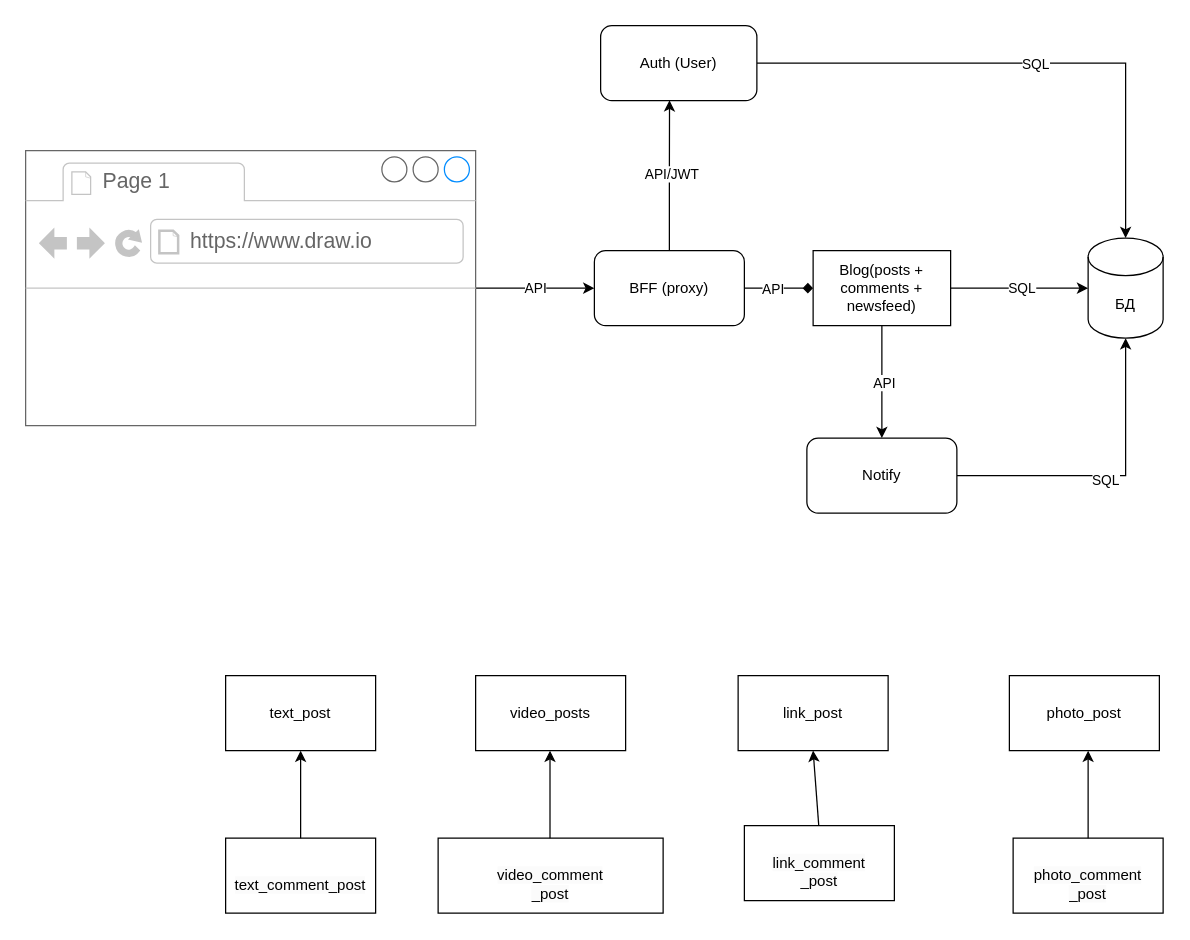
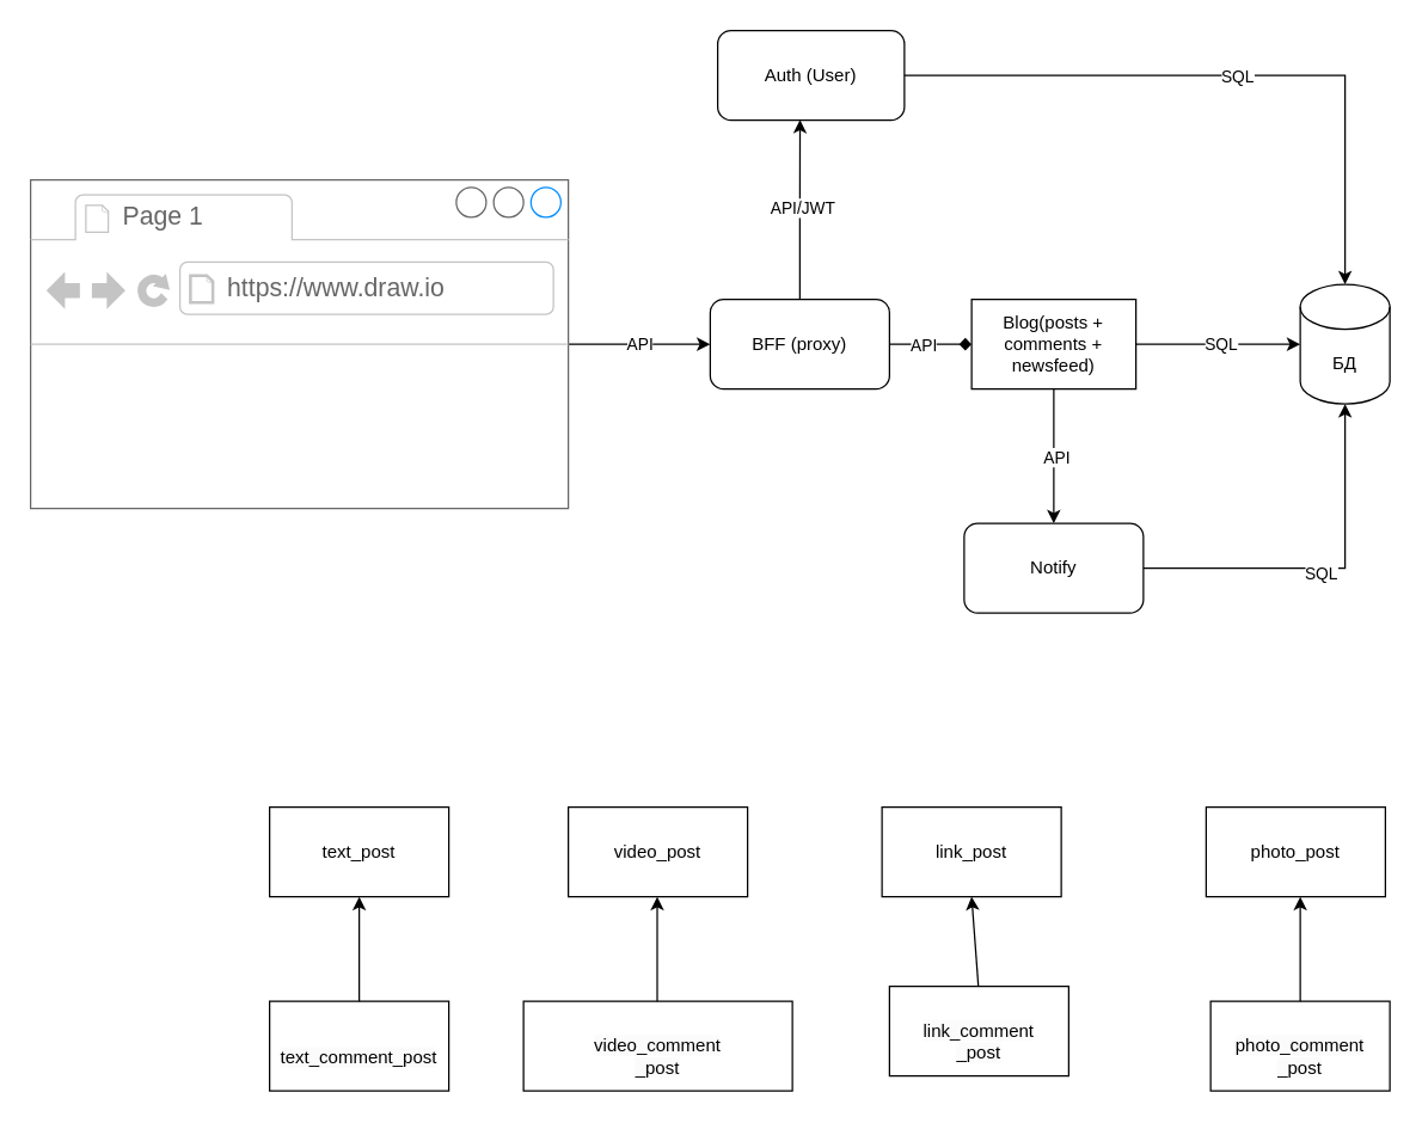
  <mxCell id="0" />
  <mxCell id="1" parent="0" />
  <mxCell id="2" style="edgeStyle=orthogonalEdgeStyle;rounded=0;orthogonalLoop=1;jettySize=auto;html=1;entryX=0.5;entryY=0;entryDx=0;entryDy=0;entryPerimeter=0;" parent="1" source="4" target="11" edge="1"><mxGeometry relative="1" as="geometry" /></mxCell>
  <mxCell id="3" value="SQL" style="edgeLabel;html=1;align=center;verticalAlign=middle;resizable=0;points=[];" parent="2" vertex="1" connectable="0"><mxGeometry x="0.021" y="1" relative="1" as="geometry"><mxPoint y="1" as="offset" /></mxGeometry></mxCell>
  <mxCell id="4" value="Auth (User)" style="rounded=1;whiteSpace=wrap;html=1;" parent="1" vertex="1"><mxGeometry x="480" y="20" width="125" height="60" as="geometry" /></mxCell>
  <mxCell id="5" value="Blog(posts + comments + newsfeed)" style="whiteSpace=wrap;html=1;rounded=0;" parent="1" vertex="1"><mxGeometry x="650" y="200" width="110" height="60" as="geometry" /></mxCell>
  <mxCell id="6" style="edgeStyle=orthogonalEdgeStyle;rounded=0;orthogonalLoop=1;jettySize=auto;html=1;entryX=0.5;entryY=1;entryDx=0;entryDy=0;entryPerimeter=0;exitX=1;exitY=0.5;exitDx=0;exitDy=0;" parent="1" source="8" target="11" edge="1"><mxGeometry relative="1" as="geometry" /></mxCell>
  <mxCell id="7" value="SQL" style="edgeLabel;html=1;align=center;verticalAlign=middle;resizable=0;points=[];" parent="6" vertex="1" connectable="0"><mxGeometry x="-0.035" y="-3" relative="1" as="geometry"><mxPoint as="offset" /></mxGeometry></mxCell>
  <mxCell id="8" value="Notify" style="rounded=1;whiteSpace=wrap;html=1;" parent="1" vertex="1"><mxGeometry x="645" y="350" width="120" height="60" as="geometry" /></mxCell>
  <mxCell id="9" value="" style="endArrow=classic;html=1;rounded=0;exitX=0.5;exitY=1;exitDx=0;exitDy=0;entryX=0.5;entryY=0;entryDx=0;entryDy=0;" parent="1" source="5" target="8" edge="1"><mxGeometry width="50" height="50" relative="1" as="geometry"><mxPoint x="370" y="200" as="sourcePoint" /><mxPoint x="420" y="150" as="targetPoint" /></mxGeometry></mxCell>
  <mxCell id="10" value="API" style="edgeLabel;html=1;align=center;verticalAlign=middle;resizable=0;points=[];" parent="9" vertex="1" connectable="0"><mxGeometry x="0.003" y="1" relative="1" as="geometry"><mxPoint as="offset" /></mxGeometry></mxCell>
  <mxCell id="11" value="БД" style="shape=cylinder3;whiteSpace=wrap;html=1;boundedLbl=1;backgroundOutline=1;size=15;" parent="1" vertex="1"><mxGeometry x="870" y="190" width="60" height="80" as="geometry" /></mxCell>
  <mxCell id="12" value="" style="endArrow=classic;html=1;rounded=0;entryX=0;entryY=0.5;entryDx=0;entryDy=0;entryPerimeter=0;exitX=1;exitY=0.5;exitDx=0;exitDy=0;" parent="1" source="5" target="11" edge="1"><mxGeometry width="50" height="50" relative="1" as="geometry"><mxPoint x="370" y="200" as="sourcePoint" /><mxPoint x="420" y="150" as="targetPoint" /></mxGeometry></mxCell>
  <mxCell id="13" value="SQL" style="edgeLabel;html=1;align=center;verticalAlign=middle;resizable=0;points=[];" parent="12" vertex="1" connectable="0"><mxGeometry x="0.01" y="1" relative="1" as="geometry"><mxPoint as="offset" /></mxGeometry></mxCell>
  <mxCell id="14" value="API" style="edgeStyle=orthogonalEdgeStyle;rounded=0;orthogonalLoop=1;jettySize=auto;html=1;entryX=0;entryY=0.5;entryDx=0;entryDy=0;" parent="1" source="15" target="22" edge="1"><mxGeometry relative="1" as="geometry" /></mxCell>
  <mxCell id="15" value="" style="strokeWidth=1;shadow=0;dashed=0;align=center;html=1;shape=mxgraph.mockup.containers.browserWindow;rSize=0;strokeColor=#666666;strokeColor2=#008cff;strokeColor3=#c4c4c4;mainText=,;recursiveResize=0;" parent="1" vertex="1"><mxGeometry x="20" y="120" width="360" height="220" as="geometry" /></mxCell>
  <mxCell id="16" value="Page 1" style="strokeWidth=1;shadow=0;dashed=0;align=center;html=1;shape=mxgraph.mockup.containers.anchor;fontSize=17;fontColor=#666666;align=left;" parent="15" vertex="1"><mxGeometry x="60" y="12" width="110" height="26" as="geometry" /></mxCell>
  <mxCell id="17" value="https://www.draw.io" style="strokeWidth=1;shadow=0;dashed=0;align=center;html=1;shape=mxgraph.mockup.containers.anchor;rSize=0;fontSize=17;fontColor=#666666;align=left;" parent="15" vertex="1"><mxGeometry x="130" y="60" width="250" height="26" as="geometry" /></mxCell>
  <mxCell id="18" style="edgeStyle=orthogonalEdgeStyle;rounded=0;orthogonalLoop=1;jettySize=auto;html=1;endArrow=diamond;" parent="1" source="22" target="5" edge="1"><mxGeometry relative="1" as="geometry" /></mxCell>
  <mxCell id="19" value="API" style="edgeLabel;html=1;align=center;verticalAlign=middle;resizable=0;points=[];" parent="18" vertex="1" connectable="0"><mxGeometry x="-0.197" relative="1" as="geometry"><mxPoint as="offset" /></mxGeometry></mxCell>
  <mxCell id="20" style="edgeStyle=orthogonalEdgeStyle;rounded=0;orthogonalLoop=1;jettySize=auto;html=1;entryX=0.441;entryY=0.996;entryDx=0;entryDy=0;entryPerimeter=0;" parent="1" source="22" target="4" edge="1"><mxGeometry relative="1" as="geometry" /></mxCell>
  <mxCell id="21" value="API/JWT" style="edgeLabel;html=1;align=center;verticalAlign=middle;resizable=0;points=[];" parent="20" vertex="1" connectable="0"><mxGeometry x="0.033" y="-1" relative="1" as="geometry"><mxPoint as="offset" /></mxGeometry></mxCell>
  <mxCell id="22" value="BFF (proxy)" style="rounded=1;whiteSpace=wrap;html=1;" parent="1" vertex="1"><mxGeometry x="475" y="200" width="120" height="60" as="geometry" /></mxCell>
  <mxCell id="23" value="text_post" style="rounded=0;whiteSpace=wrap;html=1;" vertex="1" parent="1"><mxGeometry x="180" y="540" width="120" height="60" as="geometry" /></mxCell>
- <mxCell id="24" value="video_posts" style="rounded=0;whiteSpace=wrap;html=1;" vertex="1" parent="1"><mxGeometry x="380" y="540" width="120" height="60" as="geometry" /></mxCell>
+ <mxCell id="24" value="video_post" style="rounded=0;whiteSpace=wrap;html=1;" vertex="1" parent="1"><mxGeometry x="380" y="540" width="120" height="60" as="geometry" /></mxCell>
  <mxCell id="25" value="link_post" style="rounded=0;whiteSpace=wrap;html=1;" vertex="1" parent="1"><mxGeometry x="590" y="540" width="120" height="60" as="geometry" /></mxCell>
  <mxCell id="26" value="photo_post" style="rounded=0;whiteSpace=wrap;html=1;" vertex="1" parent="1"><mxGeometry x="807" y="540" width="120" height="60" as="geometry" /></mxCell>
  <mxCell id="27" value="&lt;br&gt;&lt;span style=&quot;color: rgb(0, 0, 0); font-family: Helvetica; font-size: 12px; font-style: normal; font-variant-ligatures: normal; font-variant-caps: normal; font-weight: 400; letter-spacing: normal; orphans: 2; text-align: center; text-indent: 0px; text-transform: none; widows: 2; word-spacing: 0px; -webkit-text-stroke-width: 0px; background-color: rgb(251, 251, 251); text-decoration-thickness: initial; text-decoration-style: initial; text-decoration-color: initial; float: none; display: inline !important;&quot;&gt;text_comment_post&lt;/span&gt;&lt;br&gt;" style="rounded=0;whiteSpace=wrap;html=1;" vertex="1" parent="1"><mxGeometry x="180" y="670" width="120" height="60" as="geometry" /></mxCell>
  <mxCell id="28" value="&lt;br&gt;&lt;span style=&quot;color: rgb(0, 0, 0); font-family: Helvetica; font-size: 12px; font-style: normal; font-variant-ligatures: normal; font-variant-caps: normal; font-weight: 400; letter-spacing: normal; orphans: 2; text-align: center; text-indent: 0px; text-transform: none; widows: 2; word-spacing: 0px; -webkit-text-stroke-width: 0px; background-color: rgb(251, 251, 251); text-decoration-thickness: initial; text-decoration-style: initial; text-decoration-color: initial; float: none; display: inline !important;&quot;&gt;video_comment&lt;br&gt;_post&lt;/span&gt;" style="rounded=0;whiteSpace=wrap;html=1;" vertex="1" parent="1"><mxGeometry x="350" y="670" width="180" height="60" as="geometry" /></mxCell>
  <mxCell id="29" value="&lt;br&gt;&lt;span style=&quot;color: rgb(0, 0, 0); font-family: Helvetica; font-size: 12px; font-style: normal; font-variant-ligatures: normal; font-variant-caps: normal; font-weight: 400; letter-spacing: normal; orphans: 2; text-align: center; text-indent: 0px; text-transform: none; widows: 2; word-spacing: 0px; -webkit-text-stroke-width: 0px; background-color: rgb(251, 251, 251); text-decoration-thickness: initial; text-decoration-style: initial; text-decoration-color: initial; float: none; display: inline !important;&quot;&gt;link_comment&lt;br&gt;_post&lt;/span&gt;" style="rounded=0;whiteSpace=wrap;html=1;" vertex="1" parent="1"><mxGeometry x="595" y="660" width="120" height="60" as="geometry" /></mxCell>
  <mxCell id="30" value="&lt;br&gt;&lt;span style=&quot;color: rgb(0, 0, 0); font-family: Helvetica; font-size: 12px; font-style: normal; font-variant-ligatures: normal; font-variant-caps: normal; font-weight: 400; letter-spacing: normal; orphans: 2; text-align: center; text-indent: 0px; text-transform: none; widows: 2; word-spacing: 0px; -webkit-text-stroke-width: 0px; background-color: rgb(251, 251, 251); text-decoration-thickness: initial; text-decoration-style: initial; text-decoration-color: initial; float: none; display: inline !important;&quot;&gt;photo_comment&lt;br&gt;_post&lt;/span&gt;" style="rounded=0;whiteSpace=wrap;html=1;" vertex="1" parent="1"><mxGeometry x="810" y="670" width="120" height="60" as="geometry" /></mxCell>
  <mxCell id="31" value="" style="endArrow=classic;html=1;rounded=0;entryX=0.5;entryY=1;entryDx=0;entryDy=0;" edge="1" parent="1" target="23"><mxGeometry width="50" height="50" relative="1" as="geometry"><mxPoint x="240" y="670" as="sourcePoint" /><mxPoint x="290" y="620" as="targetPoint" /></mxGeometry></mxCell>
  <mxCell id="32" value="" style="endArrow=classic;html=1;rounded=0;entryX=0.5;entryY=1;entryDx=0;entryDy=0;" edge="1" parent="1"><mxGeometry width="50" height="50" relative="1" as="geometry"><mxPoint x="439.5" y="670" as="sourcePoint" /><mxPoint x="439.5" y="600" as="targetPoint" /></mxGeometry></mxCell>
  <mxCell id="33" value="" style="endArrow=classic;html=1;rounded=0;entryX=0.5;entryY=1;entryDx=0;entryDy=0;" edge="1" parent="1" target="25"><mxGeometry width="50" height="50" relative="1" as="geometry"><mxPoint x="654.5" y="660" as="sourcePoint" /><mxPoint x="655" y="610" as="targetPoint" /></mxGeometry></mxCell>
  <mxCell id="34" value="" style="endArrow=classic;html=1;rounded=0;entryX=0.5;entryY=1;entryDx=0;entryDy=0;" edge="1" parent="1"><mxGeometry width="50" height="50" relative="1" as="geometry"><mxPoint x="870" y="670" as="sourcePoint" /><mxPoint x="870" y="600" as="targetPoint" /></mxGeometry></mxCell>
